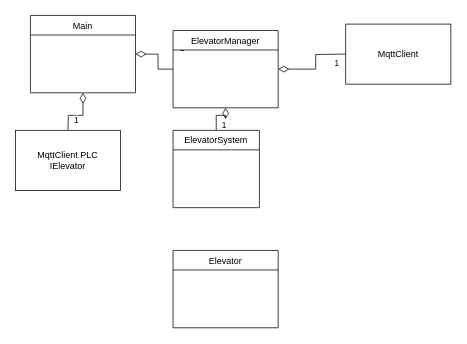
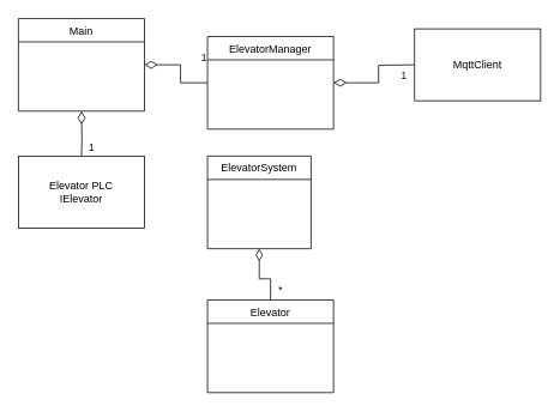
  <mxCell id="0" />
  <mxCell id="1" parent="0" />
  <mxCell id="2" style="edgeStyle=orthogonalEdgeStyle;rounded=0;orthogonalLoop=1;jettySize=auto;html=1;entryX=0;entryY=0.5;entryDx=0;entryDy=0;endArrow=none;endFill=0;endSize=10;startArrow=diamondThin;startFill=0;startSize=12;" edge="1" parent="1" source="4" target="5"><mxGeometry relative="1" as="geometry" /></mxCell>
  <mxCell id="3" value="1" style="edgeLabel;html=1;align=center;verticalAlign=middle;resizable=0;points=[];" vertex="1" connectable="0" parent="2"><mxGeometry x="-0.633" y="-1" relative="1" as="geometry"><mxPoint x="48" y="-9" as="offset" /></mxGeometry></mxCell>
- <mxCell id="4" value="Main" style="swimlane;fontStyle=0;align=center;verticalAlign=top;childLayout=stackLayout;horizontal=1;startSize=26;horizontalStack=0;resizeParent=1;resizeLast=0;collapsible=1;marginBottom=0;rounded=0;shadow=0;strokeWidth=1;" parent="1" vertex="1"><mxGeometry x="40" y="20" width="140" height="103" as="geometry"><mxRectangle x="130" y="380" width="160" height="26" as="alternateBounds" /></mxGeometry></mxCell>
+ <mxCell id="4" value="Main" style="swimlane;fontStyle=0;align=center;verticalAlign=top;childLayout=stackLayout;horizontal=1;startSize=26;horizontalStack=0;resizeParent=1;resizeLast=0;collapsible=1;marginBottom=0;rounded=0;shadow=0;strokeWidth=1;" parent="1" vertex="1"><mxGeometry x="20" y="20" width="140" height="103" as="geometry"><mxRectangle x="130" y="380" width="160" height="26" as="alternateBounds" /></mxGeometry></mxCell>
  <mxCell id="5" value="ElevatorManager" style="swimlane;fontStyle=0;align=center;verticalAlign=top;childLayout=stackLayout;horizontal=1;startSize=26;horizontalStack=0;resizeParent=1;resizeLast=0;collapsible=1;marginBottom=0;rounded=0;shadow=0;strokeWidth=1;" vertex="1" parent="1"><mxGeometry x="230" y="40" width="140" height="103" as="geometry"><mxRectangle x="130" y="380" width="160" height="26" as="alternateBounds" /></mxGeometry></mxCell>
  <mxCell id="6" style="edgeStyle=orthogonalEdgeStyle;rounded=0;orthogonalLoop=1;jettySize=auto;html=1;entryX=1;entryY=0.5;entryDx=0;entryDy=0;endArrow=diamondThin;endFill=0;endSize=12;" edge="1" parent="1" target="5"><mxGeometry relative="1" as="geometry"><mxPoint x="460" y="71.5" as="sourcePoint" /></mxGeometry></mxCell>
  <mxCell id="7" value="1" style="edgeLabel;html=1;align=center;verticalAlign=middle;resizable=0;points=[];" vertex="1" connectable="0" parent="6"><mxGeometry x="0.782" relative="1" as="geometry"><mxPoint x="66" y="-8" as="offset" /></mxGeometry></mxCell>
- <mxCell id="8" style="edgeStyle=orthogonalEdgeStyle;rounded=0;orthogonalLoop=1;jettySize=auto;html=1;entryX=0.5;entryY=1;entryDx=0;entryDy=0;endArrow=diamondThin;endFill=0;endSize=12;" edge="1" parent="1" source="10" target="5"><mxGeometry relative="1" as="geometry" /></mxCell>
- <mxCell id="9" value="1" style="edgeLabel;html=1;align=center;verticalAlign=middle;resizable=0;points=[];" vertex="1" connectable="0" parent="8"><mxGeometry x="-0.693" y="2" relative="1" as="geometry"><mxPoint x="12" as="offset" /></mxGeometry></mxCell>
  <mxCell id="10" value="ElevatorSystem" style="swimlane;fontStyle=0;align=center;verticalAlign=top;childLayout=stackLayout;horizontal=1;startSize=26;horizontalStack=0;resizeParent=1;resizeLast=0;collapsible=1;marginBottom=0;rounded=0;shadow=0;strokeWidth=1;" vertex="1" parent="1"><mxGeometry x="230" y="173" width="115" height="103" as="geometry"><mxRectangle x="130" y="380" width="160" height="26" as="alternateBounds" /></mxGeometry></mxCell>
+ <mxCell id="11" style="edgeStyle=orthogonalEdgeStyle;rounded=0;orthogonalLoop=1;jettySize=auto;html=1;entryX=0.5;entryY=1;entryDx=0;entryDy=0;endArrow=diamondThin;endFill=0;endSize=11;" edge="1" parent="1" source="13" target="10"><mxGeometry relative="1" as="geometry" /></mxCell>
+ <mxCell id="12" value="*" style="edgeLabel;html=1;align=center;verticalAlign=middle;resizable=0;points=[];" vertex="1" connectable="0" parent="11"><mxGeometry x="-0.292" y="2" relative="1" as="geometry"><mxPoint x="12" y="10" as="offset" /></mxGeometry></mxCell>
  <mxCell id="13" value="Elevator" style="swimlane;fontStyle=0;align=center;verticalAlign=top;childLayout=stackLayout;horizontal=1;startSize=26;horizontalStack=0;resizeParent=1;resizeLast=0;collapsible=1;marginBottom=0;rounded=0;shadow=0;strokeWidth=1;" vertex="1" parent="1"><mxGeometry x="230" y="333" width="140" height="103" as="geometry"><mxRectangle x="130" y="380" width="160" height="26" as="alternateBounds" /></mxGeometry></mxCell>
  <mxCell id="14" style="edgeStyle=orthogonalEdgeStyle;rounded=0;orthogonalLoop=1;jettySize=auto;html=1;entryX=0.5;entryY=1;entryDx=0;entryDy=0;endArrow=diamondThin;endFill=0;endSize=12;" edge="1" parent="1" target="4"><mxGeometry relative="1" as="geometry"><mxPoint x="90" y="173" as="sourcePoint" /></mxGeometry></mxCell>
  <mxCell id="15" value="1" style="edgeLabel;html=1;align=center;verticalAlign=middle;resizable=0;points=[];" vertex="1" connectable="0" parent="14"><mxGeometry x="-0.64" y="3" relative="1" as="geometry"><mxPoint x="13" as="offset" /></mxGeometry></mxCell>
- <mxCell id="16" value="MqttClient PLC&lt;br&gt;IElevator" style="rounded=0;whiteSpace=wrap;html=1;" vertex="1" parent="1"><mxGeometry x="20" y="173" width="140" height="80" as="geometry" /></mxCell>
+ <mxCell id="16" value="Elevator PLC&lt;br&gt;IElevator" style="rounded=0;whiteSpace=wrap;html=1;" vertex="1" parent="1"><mxGeometry x="20" y="173" width="140" height="80" as="geometry" /></mxCell>
  <mxCell id="17" value="MqttClient" style="rounded=0;whiteSpace=wrap;html=1;" vertex="1" parent="1"><mxGeometry x="460" y="31.5" width="140" height="80" as="geometry" /></mxCell>
